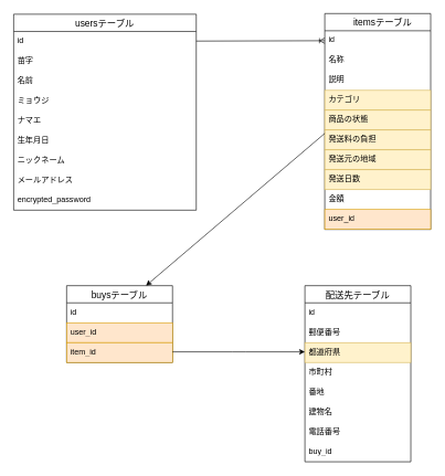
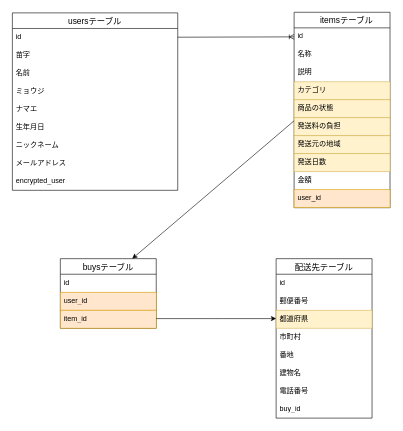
  <mxCell id="0" />
  <mxCell id="1" parent="0" />
  <mxCell id="2" value="usersテーブル" style="swimlane;fontStyle=0;childLayout=stackLayout;horizontal=1;startSize=26;horizontalStack=0;resizeParent=1;resizeParentMax=0;resizeLast=0;collapsible=1;marginBottom=0;align=center;fontSize=14;" parent="1" vertex="1"><mxGeometry x="20" y="21" width="275.86" height="296" as="geometry" /></mxCell>
  <mxCell id="3" value="id" style="text;strokeColor=none;fillColor=none;spacingLeft=4;spacingRight=4;overflow=hidden;rotatable=0;points=[[0,0.5],[1,0.5]];portConstraint=eastwest;fontSize=12;whiteSpace=wrap;html=1;" parent="2" vertex="1"><mxGeometry y="26" width="275.86" height="30" as="geometry" /></mxCell>
  <mxCell id="4" value="苗字" style="text;strokeColor=none;fillColor=none;spacingLeft=4;spacingRight=4;overflow=hidden;rotatable=0;points=[[0,0.5],[1,0.5]];portConstraint=eastwest;fontSize=12;whiteSpace=wrap;html=1;" parent="2" vertex="1"><mxGeometry y="56" width="275.86" height="30" as="geometry" /></mxCell>
  <mxCell id="5" value="名前" style="text;strokeColor=none;fillColor=none;spacingLeft=4;spacingRight=4;overflow=hidden;rotatable=0;points=[[0,0.5],[1,0.5]];portConstraint=eastwest;fontSize=12;whiteSpace=wrap;html=1;" parent="2" vertex="1"><mxGeometry y="86" width="275.86" height="30" as="geometry" /></mxCell>
  <mxCell id="6" value="ミョウジ" style="text;strokeColor=none;fillColor=none;spacingLeft=4;spacingRight=4;overflow=hidden;rotatable=0;points=[[0,0.5],[1,0.5]];portConstraint=eastwest;fontSize=12;whiteSpace=wrap;html=1;" vertex="1" parent="2"><mxGeometry y="116" width="275.86" height="30" as="geometry" /></mxCell>
  <mxCell id="7" value="ナマエ" style="text;strokeColor=none;fillColor=none;spacingLeft=4;spacingRight=4;overflow=hidden;rotatable=0;points=[[0,0.5],[1,0.5]];portConstraint=eastwest;fontSize=12;whiteSpace=wrap;html=1;" vertex="1" parent="2"><mxGeometry y="146" width="275.86" height="30" as="geometry" /></mxCell>
  <mxCell id="8" value="生年月日" style="text;strokeColor=none;fillColor=none;spacingLeft=4;spacingRight=4;overflow=hidden;rotatable=0;points=[[0,0.5],[1,0.5]];portConstraint=eastwest;fontSize=12;whiteSpace=wrap;html=1;" parent="2" vertex="1"><mxGeometry y="176" width="275.86" height="30" as="geometry" /></mxCell>
  <mxCell id="9" value="ニックネーム" style="text;strokeColor=none;fillColor=none;spacingLeft=4;spacingRight=4;overflow=hidden;rotatable=0;points=[[0,0.5],[1,0.5]];portConstraint=eastwest;fontSize=12;whiteSpace=wrap;html=1;" parent="2" vertex="1"><mxGeometry y="206" width="275.86" height="30" as="geometry" /></mxCell>
  <mxCell id="10" value="メールアドレス" style="text;strokeColor=none;fillColor=none;spacingLeft=4;spacingRight=4;overflow=hidden;rotatable=0;points=[[0,0.5],[1,0.5]];portConstraint=eastwest;fontSize=12;whiteSpace=wrap;html=1;" parent="2" vertex="1"><mxGeometry y="236" width="275.86" height="30" as="geometry" /></mxCell>
- <mxCell id="11" value="&lt;span style=&quot;color: rgb(0, 0, 0);&quot;&gt;encrypted_password&lt;/span&gt;" style="text;strokeColor=none;fillColor=none;spacingLeft=4;spacingRight=4;overflow=hidden;rotatable=0;points=[[0,0.5],[1,0.5]];portConstraint=eastwest;fontSize=12;whiteSpace=wrap;html=1;" parent="2" vertex="1"><mxGeometry y="266" width="275.86" height="30" as="geometry" /></mxCell>
+ <mxCell id="11" value="&lt;span style=&quot;color: rgb(0, 0, 0);&quot;&gt;encrypted_user&lt;/span&gt;" style="text;strokeColor=none;fillColor=none;spacingLeft=4;spacingRight=4;overflow=hidden;rotatable=0;points=[[0,0.5],[1,0.5]];portConstraint=eastwest;fontSize=12;whiteSpace=wrap;html=1;" parent="2" vertex="1"><mxGeometry y="266" width="275.86" height="30" as="geometry" /></mxCell>
  <mxCell id="12" value="    itemsテーブル" style="swimlane;fontStyle=0;childLayout=stackLayout;horizontal=1;startSize=26;horizontalStack=0;resizeParent=1;resizeParentMax=0;resizeLast=0;collapsible=1;marginBottom=0;align=center;fontSize=14;" parent="1" vertex="1"><mxGeometry x="490" y="20" width="160" height="326" as="geometry" /></mxCell>
  <mxCell id="13" value="id" style="text;strokeColor=none;fillColor=none;spacingLeft=4;spacingRight=4;overflow=hidden;rotatable=0;points=[[0,0.5],[1,0.5]];portConstraint=eastwest;fontSize=12;whiteSpace=wrap;html=1;" parent="12" vertex="1"><mxGeometry y="26" width="160" height="30" as="geometry" /></mxCell>
  <mxCell id="14" value="名称" style="text;strokeColor=none;fillColor=none;spacingLeft=4;spacingRight=4;overflow=hidden;rotatable=0;points=[[0,0.5],[1,0.5]];portConstraint=eastwest;fontSize=12;whiteSpace=wrap;html=1;" parent="12" vertex="1"><mxGeometry y="56" width="160" height="30" as="geometry" /></mxCell>
  <mxCell id="15" value="説明" style="text;strokeColor=none;fillColor=none;spacingLeft=4;spacingRight=4;overflow=hidden;rotatable=0;points=[[0,0.5],[1,0.5]];portConstraint=eastwest;fontSize=12;whiteSpace=wrap;html=1;" parent="12" vertex="1"><mxGeometry y="86" width="160" height="30" as="geometry" /></mxCell>
  <mxCell id="16" value="カテゴリ" style="text;strokeColor=#d6b656;fillColor=#fff2cc;spacingLeft=4;spacingRight=4;overflow=hidden;rotatable=0;points=[[0,0.5],[1,0.5]];portConstraint=eastwest;fontSize=12;whiteSpace=wrap;html=1;" parent="12" vertex="1"><mxGeometry y="116" width="160" height="30" as="geometry" /></mxCell>
  <mxCell id="17" value="商品の状態" style="text;strokeColor=#d6b656;fillColor=#fff2cc;spacingLeft=4;spacingRight=4;overflow=hidden;rotatable=0;points=[[0,0.5],[1,0.5]];portConstraint=eastwest;fontSize=12;whiteSpace=wrap;html=1;" parent="12" vertex="1"><mxGeometry y="146" width="160" height="30" as="geometry" /></mxCell>
  <mxCell id="18" value="発送料の負担" style="text;strokeColor=#d6b656;fillColor=#fff2cc;spacingLeft=4;spacingRight=4;overflow=hidden;rotatable=0;points=[[0,0.5],[1,0.5]];portConstraint=eastwest;fontSize=12;whiteSpace=wrap;html=1;" parent="12" vertex="1"><mxGeometry y="176" width="160" height="30" as="geometry" /></mxCell>
  <mxCell id="19" value="発送元の地域" style="text;strokeColor=#d6b656;fillColor=#fff2cc;spacingLeft=4;spacingRight=4;overflow=hidden;rotatable=0;points=[[0,0.5],[1,0.5]];portConstraint=eastwest;fontSize=12;whiteSpace=wrap;html=1;" parent="12" vertex="1"><mxGeometry y="206" width="160" height="30" as="geometry" /></mxCell>
  <mxCell id="20" value="発送日数" style="text;strokeColor=#d6b656;fillColor=#fff2cc;spacingLeft=4;spacingRight=4;overflow=hidden;rotatable=0;points=[[0,0.5],[1,0.5]];portConstraint=eastwest;fontSize=12;whiteSpace=wrap;html=1;" parent="12" vertex="1"><mxGeometry y="236" width="160" height="30" as="geometry" /></mxCell>
  <mxCell id="21" value="金額" style="text;strokeColor=none;fillColor=none;spacingLeft=4;spacingRight=4;overflow=hidden;rotatable=0;points=[[0,0.5],[1,0.5]];portConstraint=eastwest;fontSize=12;whiteSpace=wrap;html=1;" parent="12" vertex="1"><mxGeometry y="266" width="160" height="30" as="geometry" /></mxCell>
  <mxCell id="22" value="user_id" style="text;strokeColor=#d79b00;fillColor=#ffe6cc;spacingLeft=4;spacingRight=4;overflow=hidden;rotatable=0;points=[[0,0.5],[1,0.5]];portConstraint=eastwest;fontSize=12;whiteSpace=wrap;html=1;" parent="12" vertex="1"><mxGeometry y="296" width="160" height="30" as="geometry" /></mxCell>
  <mxCell id="23" style="edgeStyle=none;html=1;entryX=0;entryY=0.5;entryDx=0;entryDy=0;endArrow=ERoneToMany;endFill=0;" parent="1" source="3" target="13" edge="1"><mxGeometry relative="1" as="geometry" /></mxCell>
  <mxCell id="24" value="buysテーブル" style="swimlane;fontStyle=0;childLayout=stackLayout;horizontal=1;startSize=26;horizontalStack=0;resizeParent=1;resizeParentMax=0;resizeLast=0;collapsible=1;marginBottom=0;align=center;fontSize=14;" parent="1" vertex="1"><mxGeometry x="100" y="431" width="160" height="116" as="geometry" /></mxCell>
  <mxCell id="25" value="id" style="text;strokeColor=none;fillColor=none;spacingLeft=4;spacingRight=4;overflow=hidden;rotatable=0;points=[[0,0.5],[1,0.5]];portConstraint=eastwest;fontSize=12;whiteSpace=wrap;html=1;" parent="24" vertex="1"><mxGeometry y="26" width="160" height="30" as="geometry" /></mxCell>
  <mxCell id="26" value="user_id" style="text;strokeColor=#d79b00;fillColor=#ffe6cc;spacingLeft=4;spacingRight=4;overflow=hidden;rotatable=0;points=[[0,0.5],[1,0.5]];portConstraint=eastwest;fontSize=12;whiteSpace=wrap;html=1;" parent="24" vertex="1"><mxGeometry y="56" width="160" height="30" as="geometry" /></mxCell>
  <mxCell id="27" value="item_id" style="text;strokeColor=#d79b00;fillColor=#ffe6cc;spacingLeft=4;spacingRight=4;overflow=hidden;rotatable=0;points=[[0,0.5],[1,0.5]];portConstraint=eastwest;fontSize=12;whiteSpace=wrap;html=1;" parent="24" vertex="1"><mxGeometry y="86" width="160" height="30" as="geometry" /></mxCell>
  <mxCell id="28" value="配送先テーブル" style="swimlane;fontStyle=0;childLayout=stackLayout;horizontal=1;startSize=26;horizontalStack=0;resizeParent=1;resizeParentMax=0;resizeLast=0;collapsible=1;marginBottom=0;align=center;fontSize=14;" vertex="1" parent="1"><mxGeometry x="460" y="431" width="160" height="266" as="geometry" /></mxCell>
  <mxCell id="29" value="id" style="text;strokeColor=none;fillColor=none;spacingLeft=4;spacingRight=4;overflow=hidden;rotatable=0;points=[[0,0.5],[1,0.5]];portConstraint=eastwest;fontSize=12;whiteSpace=wrap;html=1;" vertex="1" parent="28"><mxGeometry y="26" width="160" height="30" as="geometry" /></mxCell>
  <mxCell id="30" value="郵便番号" style="text;strokeColor=none;fillColor=none;spacingLeft=4;spacingRight=4;overflow=hidden;rotatable=0;points=[[0,0.5],[1,0.5]];portConstraint=eastwest;fontSize=12;whiteSpace=wrap;html=1;" parent="28" vertex="1"><mxGeometry y="56" width="160" height="30" as="geometry" /></mxCell>
  <mxCell id="31" value="都道府県" style="text;strokeColor=#d6b656;fillColor=#fff2cc;spacingLeft=4;spacingRight=4;overflow=hidden;rotatable=0;points=[[0,0.5],[1,0.5]];portConstraint=eastwest;fontSize=12;whiteSpace=wrap;html=1;" parent="28" vertex="1"><mxGeometry y="86" width="160" height="30" as="geometry" /></mxCell>
  <mxCell id="32" value="市町村" style="text;strokeColor=none;fillColor=none;spacingLeft=4;spacingRight=4;overflow=hidden;rotatable=0;points=[[0,0.5],[1,0.5]];portConstraint=eastwest;fontSize=12;whiteSpace=wrap;html=1;" parent="28" vertex="1"><mxGeometry y="116" width="160" height="30" as="geometry" /></mxCell>
  <mxCell id="33" value="番地" style="text;strokeColor=none;fillColor=none;spacingLeft=4;spacingRight=4;overflow=hidden;rotatable=0;points=[[0,0.5],[1,0.5]];portConstraint=eastwest;fontSize=12;whiteSpace=wrap;html=1;" parent="28" vertex="1"><mxGeometry y="146" width="160" height="30" as="geometry" /></mxCell>
  <mxCell id="34" value="&lt;div&gt;建物名&lt;/div&gt;" style="text;strokeColor=none;fillColor=none;spacingLeft=4;spacingRight=4;overflow=hidden;rotatable=0;points=[[0,0.5],[1,0.5]];portConstraint=eastwest;fontSize=12;whiteSpace=wrap;html=1;" parent="28" vertex="1"><mxGeometry y="176" width="160" height="30" as="geometry" /></mxCell>
  <mxCell id="35" value="電話番号" style="text;strokeColor=none;fillColor=none;spacingLeft=4;spacingRight=4;overflow=hidden;rotatable=0;points=[[0,0.5],[1,0.5]];portConstraint=eastwest;fontSize=12;whiteSpace=wrap;html=1;" parent="28" vertex="1"><mxGeometry y="206" width="160" height="30" as="geometry" /></mxCell>
  <mxCell id="36" value="buy_id" style="text;strokeColor=none;fillColor=none;spacingLeft=4;spacingRight=4;overflow=hidden;rotatable=0;points=[[0,0.5],[1,0.5]];portConstraint=eastwest;fontSize=12;whiteSpace=wrap;html=1;" vertex="1" parent="28"><mxGeometry y="236" width="160" height="30" as="geometry" /></mxCell>
  <mxCell id="37" style="edgeStyle=none;html=1;entryX=0;entryY=0.5;entryDx=0;entryDy=0;exitX=1;exitY=0.5;exitDx=0;exitDy=0;" parent="1" edge="1"><mxGeometry relative="1" as="geometry"><mxPoint x="260" y="531" as="sourcePoint" /><mxPoint x="460" y="531" as="targetPoint" /><Array as="points"><mxPoint x="360" y="531" /></Array></mxGeometry></mxCell>
  <mxCell id="38" style="edgeStyle=none;html=1;entryX=0.75;entryY=0;entryDx=0;entryDy=0;" edge="1" parent="1" target="24"><mxGeometry relative="1" as="geometry"><mxPoint x="490" y="201" as="sourcePoint" /><mxPoint x="470" y="331" as="targetPoint" /><Array as="points" /></mxGeometry></mxCell>
